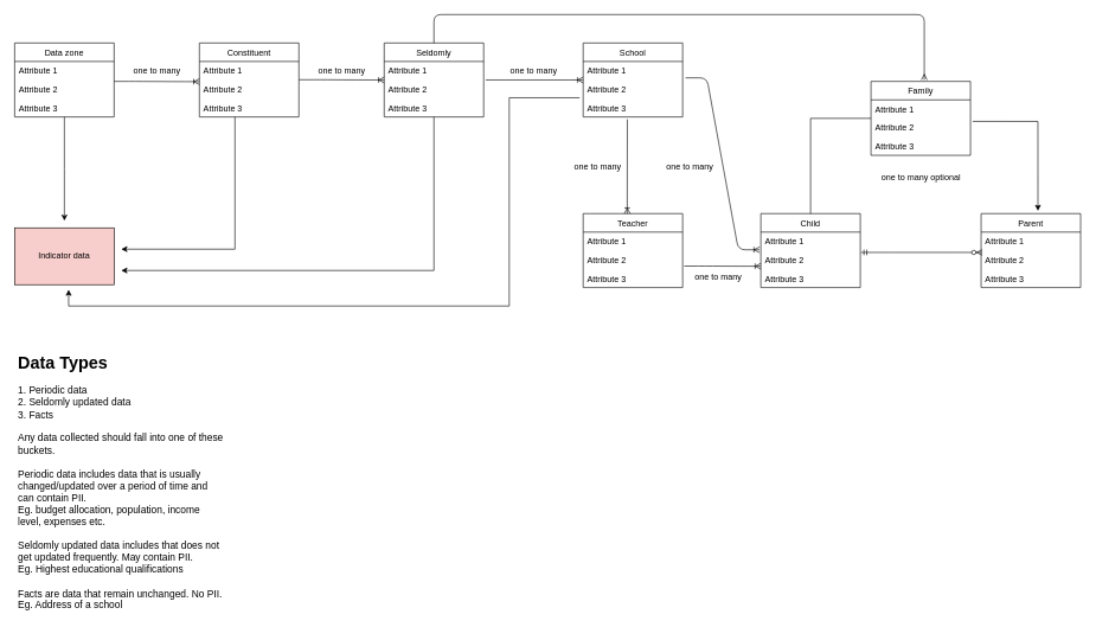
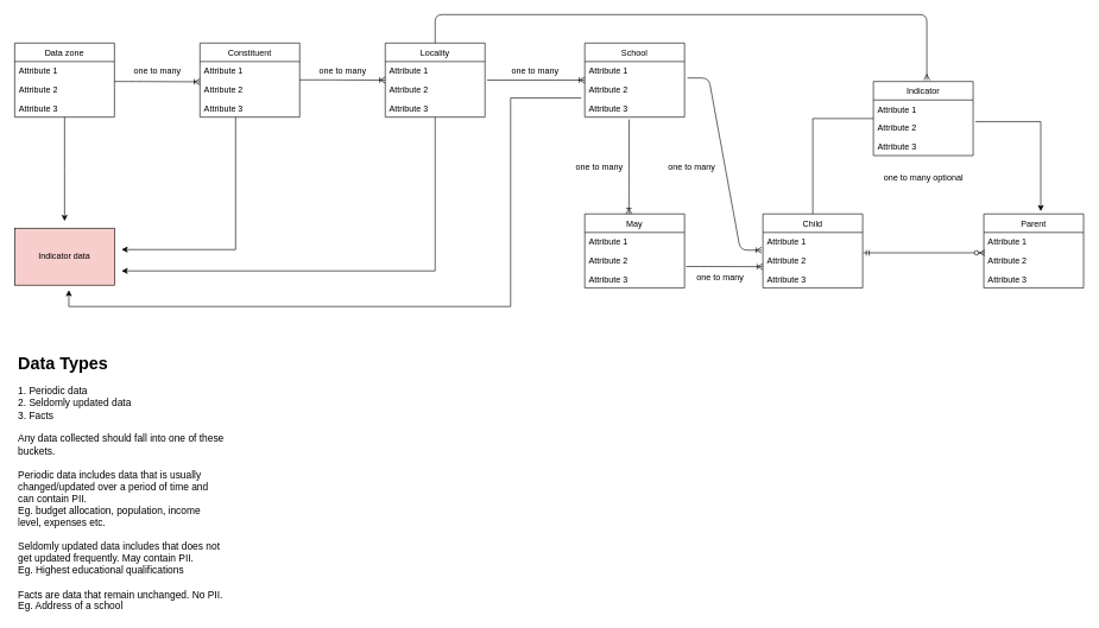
  <mxCell id="0" />
  <mxCell id="1" parent="0" />
  <mxCell id="2" value="Child" style="swimlane;fontStyle=0;childLayout=stackLayout;horizontal=1;startSize=26;fillColor=none;horizontalStack=0;resizeParent=1;resizeParentMax=0;resizeLast=0;collapsible=1;marginBottom=0;" parent="1" vertex="1"><mxGeometry x="1070" y="300" width="140" height="104" as="geometry" /></mxCell>
  <mxCell id="3" value="Attribute 1" style="text;strokeColor=none;fillColor=none;align=left;verticalAlign=top;spacingLeft=4;spacingRight=4;overflow=hidden;rotatable=0;points=[[0,0.5],[1,0.5]];portConstraint=eastwest;" parent="2" vertex="1"><mxGeometry y="26" width="140" height="26" as="geometry" /></mxCell>
  <mxCell id="4" value="Attribute 2" style="text;strokeColor=none;fillColor=none;align=left;verticalAlign=top;spacingLeft=4;spacingRight=4;overflow=hidden;rotatable=0;points=[[0,0.5],[1,0.5]];portConstraint=eastwest;" parent="2" vertex="1"><mxGeometry y="52" width="140" height="26" as="geometry" /></mxCell>
  <mxCell id="5" value="Attribute 3" style="text;strokeColor=none;fillColor=none;align=left;verticalAlign=top;spacingLeft=4;spacingRight=4;overflow=hidden;rotatable=0;points=[[0,0.5],[1,0.5]];portConstraint=eastwest;" parent="2" vertex="1"><mxGeometry y="78" width="140" height="26" as="geometry" /></mxCell>
  <mxCell id="6" value="Parent" style="swimlane;fontStyle=0;childLayout=stackLayout;horizontal=1;startSize=26;fillColor=none;horizontalStack=0;resizeParent=1;resizeParentMax=0;resizeLast=0;collapsible=1;marginBottom=0;" parent="1" vertex="1"><mxGeometry x="1380" y="300" width="140" height="104" as="geometry" /></mxCell>
  <mxCell id="7" value="Attribute 1" style="text;strokeColor=none;fillColor=none;align=left;verticalAlign=top;spacingLeft=4;spacingRight=4;overflow=hidden;rotatable=0;points=[[0,0.5],[1,0.5]];portConstraint=eastwest;" parent="6" vertex="1"><mxGeometry y="26" width="140" height="26" as="geometry" /></mxCell>
  <mxCell id="8" value="Attribute 2" style="text;strokeColor=none;fillColor=none;align=left;verticalAlign=top;spacingLeft=4;spacingRight=4;overflow=hidden;rotatable=0;points=[[0,0.5],[1,0.5]];portConstraint=eastwest;" parent="6" vertex="1"><mxGeometry y="52" width="140" height="26" as="geometry" /></mxCell>
  <mxCell id="9" value="Attribute 3" style="text;strokeColor=none;fillColor=none;align=left;verticalAlign=top;spacingLeft=4;spacingRight=4;overflow=hidden;rotatable=0;points=[[0,0.5],[1,0.5]];portConstraint=eastwest;" parent="6" vertex="1"><mxGeometry y="78" width="140" height="26" as="geometry" /></mxCell>
  <mxCell id="10" style="edgeStyle=orthogonalEdgeStyle;rounded=0;orthogonalLoop=1;jettySize=auto;html=1;entryX=0.5;entryY=0;entryDx=0;entryDy=0;endArrow=none;" parent="1" source="11" target="2" edge="1"><mxGeometry relative="1" as="geometry" /></mxCell>
- <mxCell id="11" value="Family" style="swimlane;fontStyle=0;childLayout=stackLayout;horizontal=1;startSize=26;fillColor=none;horizontalStack=0;resizeParent=1;resizeParentMax=0;resizeLast=0;collapsible=1;marginBottom=0;" parent="1" vertex="1"><mxGeometry x="1225" y="114" width="140" height="104" as="geometry" /></mxCell>
+ <mxCell id="11" value="Indicator" style="swimlane;fontStyle=0;childLayout=stackLayout;horizontal=1;startSize=26;fillColor=none;horizontalStack=0;resizeParent=1;resizeParentMax=0;resizeLast=0;collapsible=1;marginBottom=0;" parent="1" vertex="1"><mxGeometry x="1225" y="114" width="140" height="104" as="geometry" /></mxCell>
  <mxCell id="12" value="Attribute 1" style="text;strokeColor=none;fillColor=none;align=left;verticalAlign=top;spacingLeft=4;spacingRight=4;overflow=hidden;rotatable=0;points=[[0,0.5],[1,0.5]];portConstraint=eastwest;" parent="11" vertex="1"><mxGeometry y="26" width="140" height="26" as="geometry" /></mxCell>
  <mxCell id="13" value="Attribute 2" style="text;strokeColor=none;fillColor=none;align=left;verticalAlign=top;spacingLeft=4;spacingRight=4;overflow=hidden;rotatable=0;points=[[0,0.5],[1,0.5]];portConstraint=eastwest;" parent="11" vertex="1"><mxGeometry y="52" width="140" height="26" as="geometry" /></mxCell>
  <mxCell id="14" value="Attribute 3" style="text;strokeColor=none;fillColor=none;align=left;verticalAlign=top;spacingLeft=4;spacingRight=4;overflow=hidden;rotatable=0;points=[[0,0.5],[1,0.5]];portConstraint=eastwest;" parent="11" vertex="1"><mxGeometry y="78" width="140" height="26" as="geometry" /></mxCell>
  <mxCell id="15" value="School" style="swimlane;fontStyle=0;childLayout=stackLayout;horizontal=1;startSize=26;fillColor=none;horizontalStack=0;resizeParent=1;resizeParentMax=0;resizeLast=0;collapsible=1;marginBottom=0;" parent="1" vertex="1"><mxGeometry x="820" y="60" width="140" height="104" as="geometry" /></mxCell>
  <mxCell id="16" value="Attribute 1" style="text;strokeColor=none;fillColor=none;align=left;verticalAlign=top;spacingLeft=4;spacingRight=4;overflow=hidden;rotatable=0;points=[[0,0.5],[1,0.5]];portConstraint=eastwest;" parent="15" vertex="1"><mxGeometry y="26" width="140" height="26" as="geometry" /></mxCell>
  <mxCell id="17" value="Attribute 2" style="text;strokeColor=none;fillColor=none;align=left;verticalAlign=top;spacingLeft=4;spacingRight=4;overflow=hidden;rotatable=0;points=[[0,0.5],[1,0.5]];portConstraint=eastwest;" parent="15" vertex="1"><mxGeometry y="52" width="140" height="26" as="geometry" /></mxCell>
  <mxCell id="18" value="Attribute 3" style="text;strokeColor=none;fillColor=none;align=left;verticalAlign=top;spacingLeft=4;spacingRight=4;overflow=hidden;rotatable=0;points=[[0,0.5],[1,0.5]];portConstraint=eastwest;" parent="15" vertex="1"><mxGeometry y="78" width="140" height="26" as="geometry" /></mxCell>
  <mxCell id="19" style="edgeStyle=elbowEdgeStyle;rounded=0;orthogonalLoop=1;jettySize=auto;elbow=vertical;html=1;" parent="1" source="20" edge="1"><mxGeometry relative="1" as="geometry"><mxPoint x="170" y="380" as="targetPoint" /><Array as="points"><mxPoint x="410" y="380" /></Array></mxGeometry></mxCell>
- <mxCell id="20" value="Seldomly" style="swimlane;fontStyle=0;childLayout=stackLayout;horizontal=1;startSize=26;fillColor=none;horizontalStack=0;resizeParent=1;resizeParentMax=0;resizeLast=0;collapsible=1;marginBottom=0;" parent="1" vertex="1"><mxGeometry x="540" y="60" width="140" height="104" as="geometry" /></mxCell>
+ <mxCell id="20" value="Locality" style="swimlane;fontStyle=0;childLayout=stackLayout;horizontal=1;startSize=26;fillColor=none;horizontalStack=0;resizeParent=1;resizeParentMax=0;resizeLast=0;collapsible=1;marginBottom=0;" parent="1" vertex="1"><mxGeometry x="540" y="60" width="140" height="104" as="geometry" /></mxCell>
  <mxCell id="21" value="Attribute 1" style="text;strokeColor=none;fillColor=none;align=left;verticalAlign=top;spacingLeft=4;spacingRight=4;overflow=hidden;rotatable=0;points=[[0,0.5],[1,0.5]];portConstraint=eastwest;" parent="20" vertex="1"><mxGeometry y="26" width="140" height="26" as="geometry" /></mxCell>
  <mxCell id="22" value="Attribute 2" style="text;strokeColor=none;fillColor=none;align=left;verticalAlign=top;spacingLeft=4;spacingRight=4;overflow=hidden;rotatable=0;points=[[0,0.5],[1,0.5]];portConstraint=eastwest;" parent="20" vertex="1"><mxGeometry y="52" width="140" height="26" as="geometry" /></mxCell>
  <mxCell id="23" value="Attribute 3" style="text;strokeColor=none;fillColor=none;align=left;verticalAlign=top;spacingLeft=4;spacingRight=4;overflow=hidden;rotatable=0;points=[[0,0.5],[1,0.5]];portConstraint=eastwest;" parent="20" vertex="1"><mxGeometry y="78" width="140" height="26" as="geometry" /></mxCell>
  <mxCell id="24" value="" style="edgeStyle=entityRelationEdgeStyle;fontSize=12;html=1;endArrow=ERoneToMany;entryX=0;entryY=1;entryDx=0;entryDy=0;entryPerimeter=0;exitX=1.021;exitY=0;exitDx=0;exitDy=0;exitPerimeter=0;" parent="1" source="22" target="16" edge="1"><mxGeometry width="100" height="100" relative="1" as="geometry"><mxPoint x="680" y="160" as="sourcePoint" /><mxPoint x="780" y="60" as="targetPoint" /></mxGeometry></mxCell>
  <mxCell id="25" value="one to many" style="text;html=1;align=center;verticalAlign=middle;resizable=0;points=[];autosize=1;strokeColor=none;" parent="1" vertex="1"><mxGeometry x="710" y="90" width="80" height="20" as="geometry" /></mxCell>
  <mxCell id="26" value="" style="edgeStyle=entityRelationEdgeStyle;fontSize=12;html=1;endArrow=ERoneToMany;exitX=1.029;exitY=0.885;exitDx=0;exitDy=0;exitPerimeter=0;entryX=-0.012;entryY=-0.044;entryDx=0;entryDy=0;entryPerimeter=0;" parent="1" source="16" target="4" edge="1"><mxGeometry width="100" height="100" relative="1" as="geometry"><mxPoint x="820" y="400" as="sourcePoint" /><mxPoint x="1065" y="350" as="targetPoint" /></mxGeometry></mxCell>
  <mxCell id="27" value="one to many" style="text;html=1;align=center;verticalAlign=middle;resizable=0;points=[];autosize=1;strokeColor=none;" parent="1" vertex="1"><mxGeometry x="930" y="224" width="80" height="20" as="geometry" /></mxCell>
  <mxCell id="28" value="" style="edgeStyle=entityRelationEdgeStyle;fontSize=12;html=1;endArrow=ERzeroToMany;startArrow=ERmandOne;exitX=1.008;exitY=0.1;exitDx=0;exitDy=0;entryX=0.012;entryY=0.1;entryDx=0;entryDy=0;exitPerimeter=0;entryPerimeter=0;" parent="1" source="4" target="8" edge="1"><mxGeometry width="100" height="100" relative="1" as="geometry"><mxPoint x="1210" y="400" as="sourcePoint" /><mxPoint x="1310" y="300" as="targetPoint" /></mxGeometry></mxCell>
  <mxCell id="29" value="one to many optional" style="text;html=1;align=center;verticalAlign=middle;resizable=0;points=[];autosize=1;strokeColor=none;" parent="1" vertex="1"><mxGeometry x="1230" y="240" width="130" height="20" as="geometry" /></mxCell>
  <mxCell id="30" style="edgeStyle=orthogonalEdgeStyle;rounded=0;orthogonalLoop=1;jettySize=auto;html=1;entryX=0.571;entryY=-0.037;entryDx=0;entryDy=0;entryPerimeter=0;exitX=1.022;exitY=1.165;exitDx=0;exitDy=0;exitPerimeter=0;" parent="1" source="12" target="6" edge="1"><mxGeometry relative="1" as="geometry"><Array as="points"><mxPoint x="1460" y="170" /></Array></mxGeometry></mxCell>
- <mxCell id="31" value="Teacher" style="swimlane;fontStyle=0;childLayout=stackLayout;horizontal=1;startSize=26;fillColor=none;horizontalStack=0;resizeParent=1;resizeParentMax=0;resizeLast=0;collapsible=1;marginBottom=0;" parent="1" vertex="1"><mxGeometry x="820" y="300" width="140" height="104" as="geometry" /></mxCell>
+ <mxCell id="31" value="May" style="swimlane;fontStyle=0;childLayout=stackLayout;horizontal=1;startSize=26;fillColor=none;horizontalStack=0;resizeParent=1;resizeParentMax=0;resizeLast=0;collapsible=1;marginBottom=0;" parent="1" vertex="1"><mxGeometry x="820" y="300" width="140" height="104" as="geometry" /></mxCell>
  <mxCell id="32" value="Attribute 1" style="text;strokeColor=none;fillColor=none;align=left;verticalAlign=top;spacingLeft=4;spacingRight=4;overflow=hidden;rotatable=0;points=[[0,0.5],[1,0.5]];portConstraint=eastwest;" parent="31" vertex="1"><mxGeometry y="26" width="140" height="26" as="geometry" /></mxCell>
  <mxCell id="33" value="Attribute 2" style="text;strokeColor=none;fillColor=none;align=left;verticalAlign=top;spacingLeft=4;spacingRight=4;overflow=hidden;rotatable=0;points=[[0,0.5],[1,0.5]];portConstraint=eastwest;" parent="31" vertex="1"><mxGeometry y="52" width="140" height="26" as="geometry" /></mxCell>
  <mxCell id="34" value="Attribute 3" style="text;strokeColor=none;fillColor=none;align=left;verticalAlign=top;spacingLeft=4;spacingRight=4;overflow=hidden;rotatable=0;points=[[0,0.5],[1,0.5]];portConstraint=eastwest;" parent="31" vertex="1"><mxGeometry y="78" width="140" height="26" as="geometry" /></mxCell>
  <mxCell id="35" value="" style="edgeStyle=entityRelationEdgeStyle;fontSize=12;html=1;endArrow=ERoneToMany;exitX=1.016;exitY=0.839;exitDx=0;exitDy=0;exitPerimeter=0;" parent="1" source="33" edge="1"><mxGeometry width="100" height="100" relative="1" as="geometry"><mxPoint x="1520" y="480" as="sourcePoint" /><mxPoint x="1070" y="374" as="targetPoint" /></mxGeometry></mxCell>
  <mxCell id="36" value="one to many" style="text;html=1;align=center;verticalAlign=middle;resizable=0;points=[];autosize=1;strokeColor=none;" parent="1" vertex="1"><mxGeometry x="970" y="380" width="80" height="20" as="geometry" /></mxCell>
  <mxCell id="37" value="" style="fontSize=12;html=1;endArrow=ERoneToMany;exitX=0.444;exitY=1.127;exitDx=0;exitDy=0;exitPerimeter=0;" parent="1" source="18" edge="1"><mxGeometry width="100" height="100" relative="1" as="geometry"><mxPoint x="800" y="230" as="sourcePoint" /><mxPoint x="882" y="300" as="targetPoint" /></mxGeometry></mxCell>
  <mxCell id="38" value="one to many" style="text;html=1;align=center;verticalAlign=middle;resizable=0;points=[];autosize=1;strokeColor=none;" parent="1" vertex="1"><mxGeometry x="800" y="224" width="80" height="20" as="geometry" /></mxCell>
  <mxCell id="39" style="edgeStyle=elbowEdgeStyle;rounded=0;orthogonalLoop=1;jettySize=auto;elbow=vertical;html=1;" parent="1" source="40" edge="1"><mxGeometry relative="1" as="geometry"><mxPoint x="170" y="350" as="targetPoint" /><Array as="points"><mxPoint x="330" y="350" /></Array></mxGeometry></mxCell>
  <mxCell id="40" value="Constituent" style="swimlane;fontStyle=0;childLayout=stackLayout;horizontal=1;startSize=26;fillColor=none;horizontalStack=0;resizeParent=1;resizeParentMax=0;resizeLast=0;collapsible=1;marginBottom=0;" parent="1" vertex="1"><mxGeometry x="280" y="60" width="140" height="104" as="geometry" /></mxCell>
  <mxCell id="41" value="Attribute 1" style="text;strokeColor=none;fillColor=none;align=left;verticalAlign=top;spacingLeft=4;spacingRight=4;overflow=hidden;rotatable=0;points=[[0,0.5],[1,0.5]];portConstraint=eastwest;" parent="40" vertex="1"><mxGeometry y="26" width="140" height="26" as="geometry" /></mxCell>
  <mxCell id="42" value="Attribute 2" style="text;strokeColor=none;fillColor=none;align=left;verticalAlign=top;spacingLeft=4;spacingRight=4;overflow=hidden;rotatable=0;points=[[0,0.5],[1,0.5]];portConstraint=eastwest;" parent="40" vertex="1"><mxGeometry y="52" width="140" height="26" as="geometry" /></mxCell>
  <mxCell id="43" value="Attribute 3" style="text;strokeColor=none;fillColor=none;align=left;verticalAlign=top;spacingLeft=4;spacingRight=4;overflow=hidden;rotatable=0;points=[[0,0.5],[1,0.5]];portConstraint=eastwest;" parent="40" vertex="1"><mxGeometry y="78" width="140" height="26" as="geometry" /></mxCell>
  <mxCell id="44" value="" style="edgeStyle=entityRelationEdgeStyle;fontSize=12;html=1;endArrow=ERoneToMany;exitX=1.021;exitY=0;exitDx=0;exitDy=0;exitPerimeter=0;" parent="1" edge="1"><mxGeometry width="100" height="100" relative="1" as="geometry"><mxPoint x="420" y="111.66" as="sourcePoint" /><mxPoint x="540" y="112" as="targetPoint" /></mxGeometry></mxCell>
  <mxCell id="45" value="one to many" style="text;html=1;align=center;verticalAlign=middle;resizable=0;points=[];autosize=1;strokeColor=none;" parent="1" vertex="1"><mxGeometry x="440" y="90" width="80" height="20" as="geometry" /></mxCell>
  <mxCell id="46" value="" style="edgeStyle=elbowEdgeStyle;fontSize=12;html=1;endArrow=ERmany;elbow=vertical;exitX=0.5;exitY=0;exitDx=0;exitDy=0;" parent="1" source="20" edge="1"><mxGeometry width="100" height="100" relative="1" as="geometry"><mxPoint x="450" y="-150" as="sourcePoint" /><mxPoint x="1300" y="112" as="targetPoint" /><Array as="points"><mxPoint x="970" y="20" /></Array></mxGeometry></mxCell>
  <mxCell id="47" style="edgeStyle=elbowEdgeStyle;rounded=0;orthogonalLoop=1;jettySize=auto;elbow=vertical;html=1;" parent="1" source="48" edge="1"><mxGeometry relative="1" as="geometry"><mxPoint x="90" y="310" as="targetPoint" /></mxGeometry></mxCell>
  <mxCell id="48" value="Data zone" style="swimlane;fontStyle=0;childLayout=stackLayout;horizontal=1;startSize=26;fillColor=none;horizontalStack=0;resizeParent=1;resizeParentMax=0;resizeLast=0;collapsible=1;marginBottom=0;" parent="1" vertex="1"><mxGeometry x="20" y="60" width="140" height="104" as="geometry" /></mxCell>
  <mxCell id="49" value="Attribute 1" style="text;strokeColor=none;fillColor=none;align=left;verticalAlign=top;spacingLeft=4;spacingRight=4;overflow=hidden;rotatable=0;points=[[0,0.5],[1,0.5]];portConstraint=eastwest;" parent="48" vertex="1"><mxGeometry y="26" width="140" height="26" as="geometry" /></mxCell>
  <mxCell id="50" value="Attribute 2" style="text;strokeColor=none;fillColor=none;align=left;verticalAlign=top;spacingLeft=4;spacingRight=4;overflow=hidden;rotatable=0;points=[[0,0.5],[1,0.5]];portConstraint=eastwest;" parent="48" vertex="1"><mxGeometry y="52" width="140" height="26" as="geometry" /></mxCell>
  <mxCell id="51" value="Attribute 3" style="text;strokeColor=none;fillColor=none;align=left;verticalAlign=top;spacingLeft=4;spacingRight=4;overflow=hidden;rotatable=0;points=[[0,0.5],[1,0.5]];portConstraint=eastwest;" parent="48" vertex="1"><mxGeometry y="78" width="140" height="26" as="geometry" /></mxCell>
  <mxCell id="52" value="one to many" style="text;html=1;align=center;verticalAlign=middle;resizable=0;points=[];autosize=1;strokeColor=none;" parent="1" vertex="1"><mxGeometry x="180" y="90" width="80" height="20" as="geometry" /></mxCell>
  <mxCell id="53" value="" style="edgeStyle=entityRelationEdgeStyle;fontSize=12;html=1;endArrow=ERoneToMany;exitX=1.021;exitY=0;exitDx=0;exitDy=0;exitPerimeter=0;" parent="1" edge="1"><mxGeometry width="100" height="100" relative="1" as="geometry"><mxPoint x="160" y="114" as="sourcePoint" /><mxPoint x="280" y="114.34" as="targetPoint" /></mxGeometry></mxCell>
  <mxCell id="54" value="Indicator data" style="rounded=0;whiteSpace=wrap;html=1;fillColor=#f8cecc;" parent="1" vertex="1"><mxGeometry x="20" y="320" width="140" height="80" as="geometry" /></mxCell>
  <mxCell id="55" style="edgeStyle=orthogonalEdgeStyle;rounded=0;orthogonalLoop=1;jettySize=auto;html=1;" parent="1" edge="1"><mxGeometry relative="1" as="geometry"><mxPoint x="96" y="407" as="targetPoint" /><mxPoint x="815" y="137" as="sourcePoint" /><Array as="points"><mxPoint x="716" y="137" /><mxPoint x="716" y="430" /><mxPoint x="96" y="430" /></Array></mxGeometry></mxCell>
  <mxCell id="56" value="&lt;p style=&quot;line-height: 120%&quot;&gt;&lt;/p&gt;&lt;h1&gt;Data Types&lt;/h1&gt;&lt;div style=&quot;font-size: 14px&quot;&gt;&lt;font style=&quot;font-size: 14px&quot;&gt;1. Periodic data&lt;/font&gt;&lt;/div&gt;&lt;div style=&quot;font-size: 14px&quot;&gt;&lt;font style=&quot;font-size: 14px&quot;&gt;2. Seldomly updated data&lt;/font&gt;&lt;/div&gt;&lt;div style=&quot;font-size: 14px&quot;&gt;&lt;font style=&quot;font-size: 14px&quot;&gt;3. Facts&lt;/font&gt;&lt;/div&gt;&lt;div style=&quot;font-size: 14px&quot;&gt;&lt;font style=&quot;font-size: 14px&quot;&gt;&lt;br&gt;&lt;/font&gt;&lt;/div&gt;&lt;div style=&quot;font-size: 14px&quot;&gt;Any data collected should fall into one of these buckets.&lt;/div&gt;&lt;div style=&quot;font-size: 14px&quot;&gt;&lt;br&gt;&lt;/div&gt;&lt;div style=&quot;font-size: 14px&quot;&gt;Periodic data includes data that is usually changed/updated over a period of time and can contain PII.&lt;/div&gt;&lt;div style=&quot;font-size: 14px&quot;&gt;Eg. budget allocation, population, income level, expenses etc.&lt;/div&gt;&lt;div style=&quot;font-size: 14px&quot;&gt;&lt;br&gt;&lt;/div&gt;&lt;div style=&quot;font-size: 14px&quot;&gt;Seldomly updated data includes that does not get updated frequently. May contain PII.&lt;/div&gt;&lt;div style=&quot;font-size: 14px&quot;&gt;Eg. Highest educational qualifications&lt;/div&gt;&lt;div style=&quot;font-size: 14px&quot;&gt;&lt;br&gt;&lt;/div&gt;&lt;div style=&quot;font-size: 14px&quot;&gt;Facts are data that remain unchanged. No PII.&lt;/div&gt;&lt;div style=&quot;font-size: 14px&quot;&gt;Eg. Address of a school&lt;/div&gt;&lt;p&gt;&lt;/p&gt;" style="text;html=1;strokeColor=none;fillColor=none;spacing=5;spacingTop=-20;whiteSpace=wrap;overflow=hidden;rounded=0;" parent="1" vertex="1"><mxGeometry x="20" y="490" width="300" height="370" as="geometry" /></mxCell>
